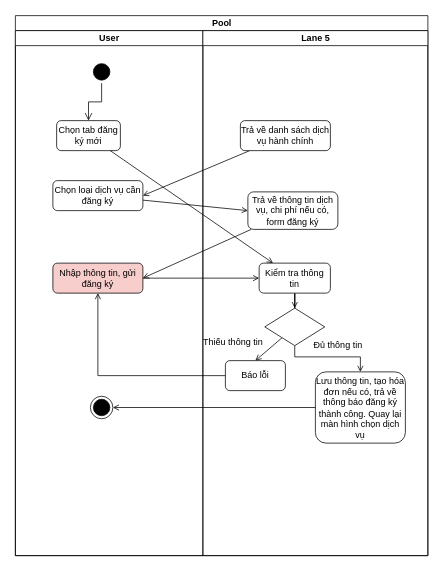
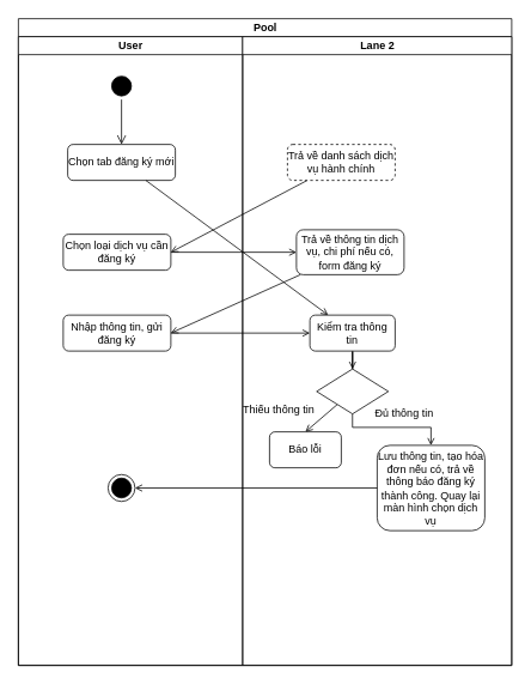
  <mxCell id="0" />
  <mxCell id="1" parent="0" />
  <mxCell id="2" value="Pool" style="swimlane;childLayout=stackLayout;resizeParent=1;resizeParentMax=0;startSize=20;html=1;" vertex="1" parent="1"><mxGeometry x="20" y="20" width="550" height="720" as="geometry" /></mxCell>
  <mxCell id="3" value="User" style="swimlane;startSize=20;html=1;" vertex="1" parent="2"><mxGeometry y="20" width="250" height="700" as="geometry" /></mxCell>
  <mxCell id="4" value="" style="ellipse;html=1;shape=startState;fillColor=#000000;strokeColor=#000000;" vertex="1" parent="3"><mxGeometry x="100.0" y="40" width="30" height="30" as="geometry" /></mxCell>
  <mxCell id="5" value="" style="edgeStyle=orthogonalEdgeStyle;html=1;verticalAlign=bottom;endArrow=open;endSize=8;strokeColor=#000000;rounded=0;entryX=0.5;entryY=0;entryDx=0;entryDy=0;" edge="1" source="4" parent="3" target="6"><mxGeometry relative="1" as="geometry"><mxPoint x="115" y="100" as="targetPoint" /></mxGeometry></mxCell>
- <mxCell id="6" value="Chọn tab đăng ký mới" style="rounded=1;whiteSpace=wrap;html=1;strokeColor=#000000;" vertex="1" parent="3"><mxGeometry x="55" y="120" width="85" height="40" as="geometry" /></mxCell>
- <mxCell id="7" value="Chọn loại dịch vụ cần đăng ký" style="rounded=1;whiteSpace=wrap;html=1;strokeColor=#000000;" vertex="1" parent="3"><mxGeometry x="50" y="200" width="120" height="40" as="geometry" /></mxCell>
- <mxCell id="8" value="Nhập thông tin, gửi đăng ký" style="rounded=1;whiteSpace=wrap;html=1;strokeColor=#000000;fillColor=#f8cecc;" vertex="1" parent="3"><mxGeometry x="50" y="310" width="120" height="40" as="geometry" /></mxCell>
+ <mxCell id="6" value="Chọn tab đăng ký mới" style="rounded=1;whiteSpace=wrap;html=1;strokeColor=#000000;" vertex="1" parent="3"><mxGeometry x="55" y="120" width="120" height="40" as="geometry" /></mxCell>
+ <mxCell id="7" value="Chọn loại dịch vụ cần đăng ký" style="rounded=1;whiteSpace=wrap;html=1;strokeColor=#000000;" vertex="1" parent="3"><mxGeometry x="50" y="220" width="120" height="40" as="geometry" /></mxCell>
+ <mxCell id="8" value="Nhập thông tin, gửi đăng ký" style="rounded=1;whiteSpace=wrap;html=1;strokeColor=#000000;" vertex="1" parent="3"><mxGeometry x="50" y="310" width="120" height="40" as="geometry" /></mxCell>
  <mxCell id="9" value="" style="ellipse;html=1;shape=endState;fillColor=#000000;strokeColor=#000000;" vertex="1" parent="3"><mxGeometry x="100" y="487.5" width="30" height="30" as="geometry" /></mxCell>
  <mxCell id="10" style="rounded=0;orthogonalLoop=1;jettySize=auto;html=1;strokeColor=#000000;endArrow=open;endFill=0;" edge="1" parent="2" source="6" target="22"><mxGeometry relative="1" as="geometry" /></mxCell>
  <mxCell id="11" style="rounded=0;orthogonalLoop=1;jettySize=auto;html=1;strokeColor=#000000;endArrow=open;endFill=0;entryX=1;entryY=0.5;entryDx=0;entryDy=0;" edge="1" parent="2" source="16" target="7"><mxGeometry relative="1" as="geometry"><mxPoint x="340.0" y="340" as="targetPoint" /></mxGeometry></mxCell>
  <mxCell id="12" style="rounded=0;orthogonalLoop=1;jettySize=auto;html=1;entryX=0;entryY=0.5;entryDx=0;entryDy=0;strokeColor=#000000;endArrow=open;endFill=0;" edge="1" parent="2" source="7" target="17"><mxGeometry relative="1" as="geometry" /></mxCell>
  <mxCell id="13" style="rounded=0;orthogonalLoop=1;jettySize=auto;html=1;strokeColor=#000000;endArrow=open;endFill=0;entryX=1;entryY=0.5;entryDx=0;entryDy=0;" edge="1" parent="2" source="17" target="8"><mxGeometry relative="1" as="geometry"><mxPoint x="335.0" y="360" as="targetPoint" /></mxGeometry></mxCell>
  <mxCell id="14" style="rounded=0;orthogonalLoop=1;jettySize=auto;html=1;entryX=0;entryY=0.5;entryDx=0;entryDy=0;strokeColor=#000000;endArrow=open;endFill=0;" edge="1" parent="2" source="8" target="22"><mxGeometry relative="1" as="geometry" /></mxCell>
- <mxCell id="15" value="Lane 5" style="swimlane;startSize=20;html=1;" vertex="1" parent="2"><mxGeometry x="250" y="20" width="300" height="700" as="geometry" /></mxCell>
- <mxCell id="16" value="Trả về danh sách dịch vụ hành chính" style="rounded=1;whiteSpace=wrap;html=1;strokeColor=#000000;" vertex="1" parent="15"><mxGeometry x="50" y="120" width="120" height="40" as="geometry" /></mxCell>
+ <mxCell id="15" value="Lane 2" style="swimlane;startSize=20;html=1;" vertex="1" parent="2"><mxGeometry x="250" y="20" width="300" height="700" as="geometry" /></mxCell>
+ <mxCell id="16" value="Trả về danh sách dịch vụ hành chính" style="rounded=1;whiteSpace=wrap;html=1;strokeColor=#000000;dashed=1;" vertex="1" parent="15"><mxGeometry x="50" y="120" width="120" height="40" as="geometry" /></mxCell>
  <mxCell id="17" value="Trả về thông tin dịch vụ, chi phí nếu có, form đăng ký" style="rounded=1;whiteSpace=wrap;html=1;strokeColor=#000000;" vertex="1" parent="15"><mxGeometry x="60" y="215" width="120" height="50" as="geometry" /></mxCell>
  <mxCell id="18" style="rounded=0;orthogonalLoop=1;jettySize=auto;html=1;entryX=0.5;entryY=0;entryDx=0;entryDy=0;strokeColor=#000000;endArrow=open;endFill=0;" edge="1" parent="15" source="20" target="23"><mxGeometry relative="1" as="geometry" /></mxCell>
  <mxCell id="19" style="edgeStyle=orthogonalEdgeStyle;rounded=0;orthogonalLoop=1;jettySize=auto;html=1;entryX=0.5;entryY=0;entryDx=0;entryDy=0;strokeColor=#000000;endArrow=open;endFill=0;" edge="1" parent="15" source="20" target="24"><mxGeometry relative="1" as="geometry"><mxPoint x="205.62" y="453" as="targetPoint" /><Array as="points"><mxPoint x="123" y="435" /><mxPoint x="210" y="435" /></Array></mxGeometry></mxCell>
  <mxCell id="20" value="" style="rhombus;whiteSpace=wrap;html=1;strokeColor=#000000;" vertex="1" parent="15"><mxGeometry x="82.5" y="370" width="80" height="50" as="geometry" /></mxCell>
  <mxCell id="21" style="edgeStyle=orthogonalEdgeStyle;rounded=0;orthogonalLoop=1;jettySize=auto;html=1;strokeColor=#000000;endArrow=open;endFill=0;" edge="1" parent="15" source="22" target="20"><mxGeometry relative="1" as="geometry" /></mxCell>
  <mxCell id="22" value="Kiểm tra thông tin" style="rounded=1;whiteSpace=wrap;html=1;strokeColor=#000000;" vertex="1" parent="15"><mxGeometry x="75" y="310" width="95" height="40" as="geometry" /></mxCell>
  <mxCell id="23" value="Báo lỗi" style="rounded=1;whiteSpace=wrap;html=1;strokeColor=#000000;" vertex="1" parent="15"><mxGeometry x="30" y="440" width="80" height="40" as="geometry" /></mxCell>
  <mxCell id="24" value="Lưu thông tin, tạo hóa đơn nếu có, trả về thông báo đăng ký thành công. Quay lại màn hình chọn dịch vụ" style="rounded=1;whiteSpace=wrap;html=1;strokeColor=#000000;" vertex="1" parent="15"><mxGeometry x="150" y="455" width="120" height="95" as="geometry" /></mxCell>
  <mxCell id="25" value="Thiếu thông tin" style="text;html=1;align=center;verticalAlign=middle;resizable=0;points=[];autosize=1;strokeColor=none;fillColor=none;" vertex="1" parent="15"><mxGeometry x="-10" y="400" width="100" height="30" as="geometry" /></mxCell>
  <mxCell id="26" style="edgeStyle=orthogonalEdgeStyle;rounded=0;orthogonalLoop=1;jettySize=auto;html=1;entryX=1;entryY=0.5;entryDx=0;entryDy=0;strokeColor=#000000;endArrow=open;endFill=0;" edge="1" parent="2" source="24" target="9"><mxGeometry relative="1" as="geometry" /></mxCell>
- <mxCell id="27" style="edgeStyle=orthogonalEdgeStyle;rounded=0;orthogonalLoop=1;jettySize=auto;html=1;entryX=0.5;entryY=1;entryDx=0;entryDy=0;strokeColor=#000000;endArrow=open;endFill=0;" edge="1" parent="2" source="23" target="8"><mxGeometry relative="1" as="geometry" /></mxCell>
  <mxCell id="28" value="Đủ thông tin" style="text;html=1;align=center;verticalAlign=middle;resizable=0;points=[];autosize=1;strokeColor=none;fillColor=none;" vertex="1" parent="1"><mxGeometry x="405" y="445" width="90" height="30" as="geometry" /></mxCell>
